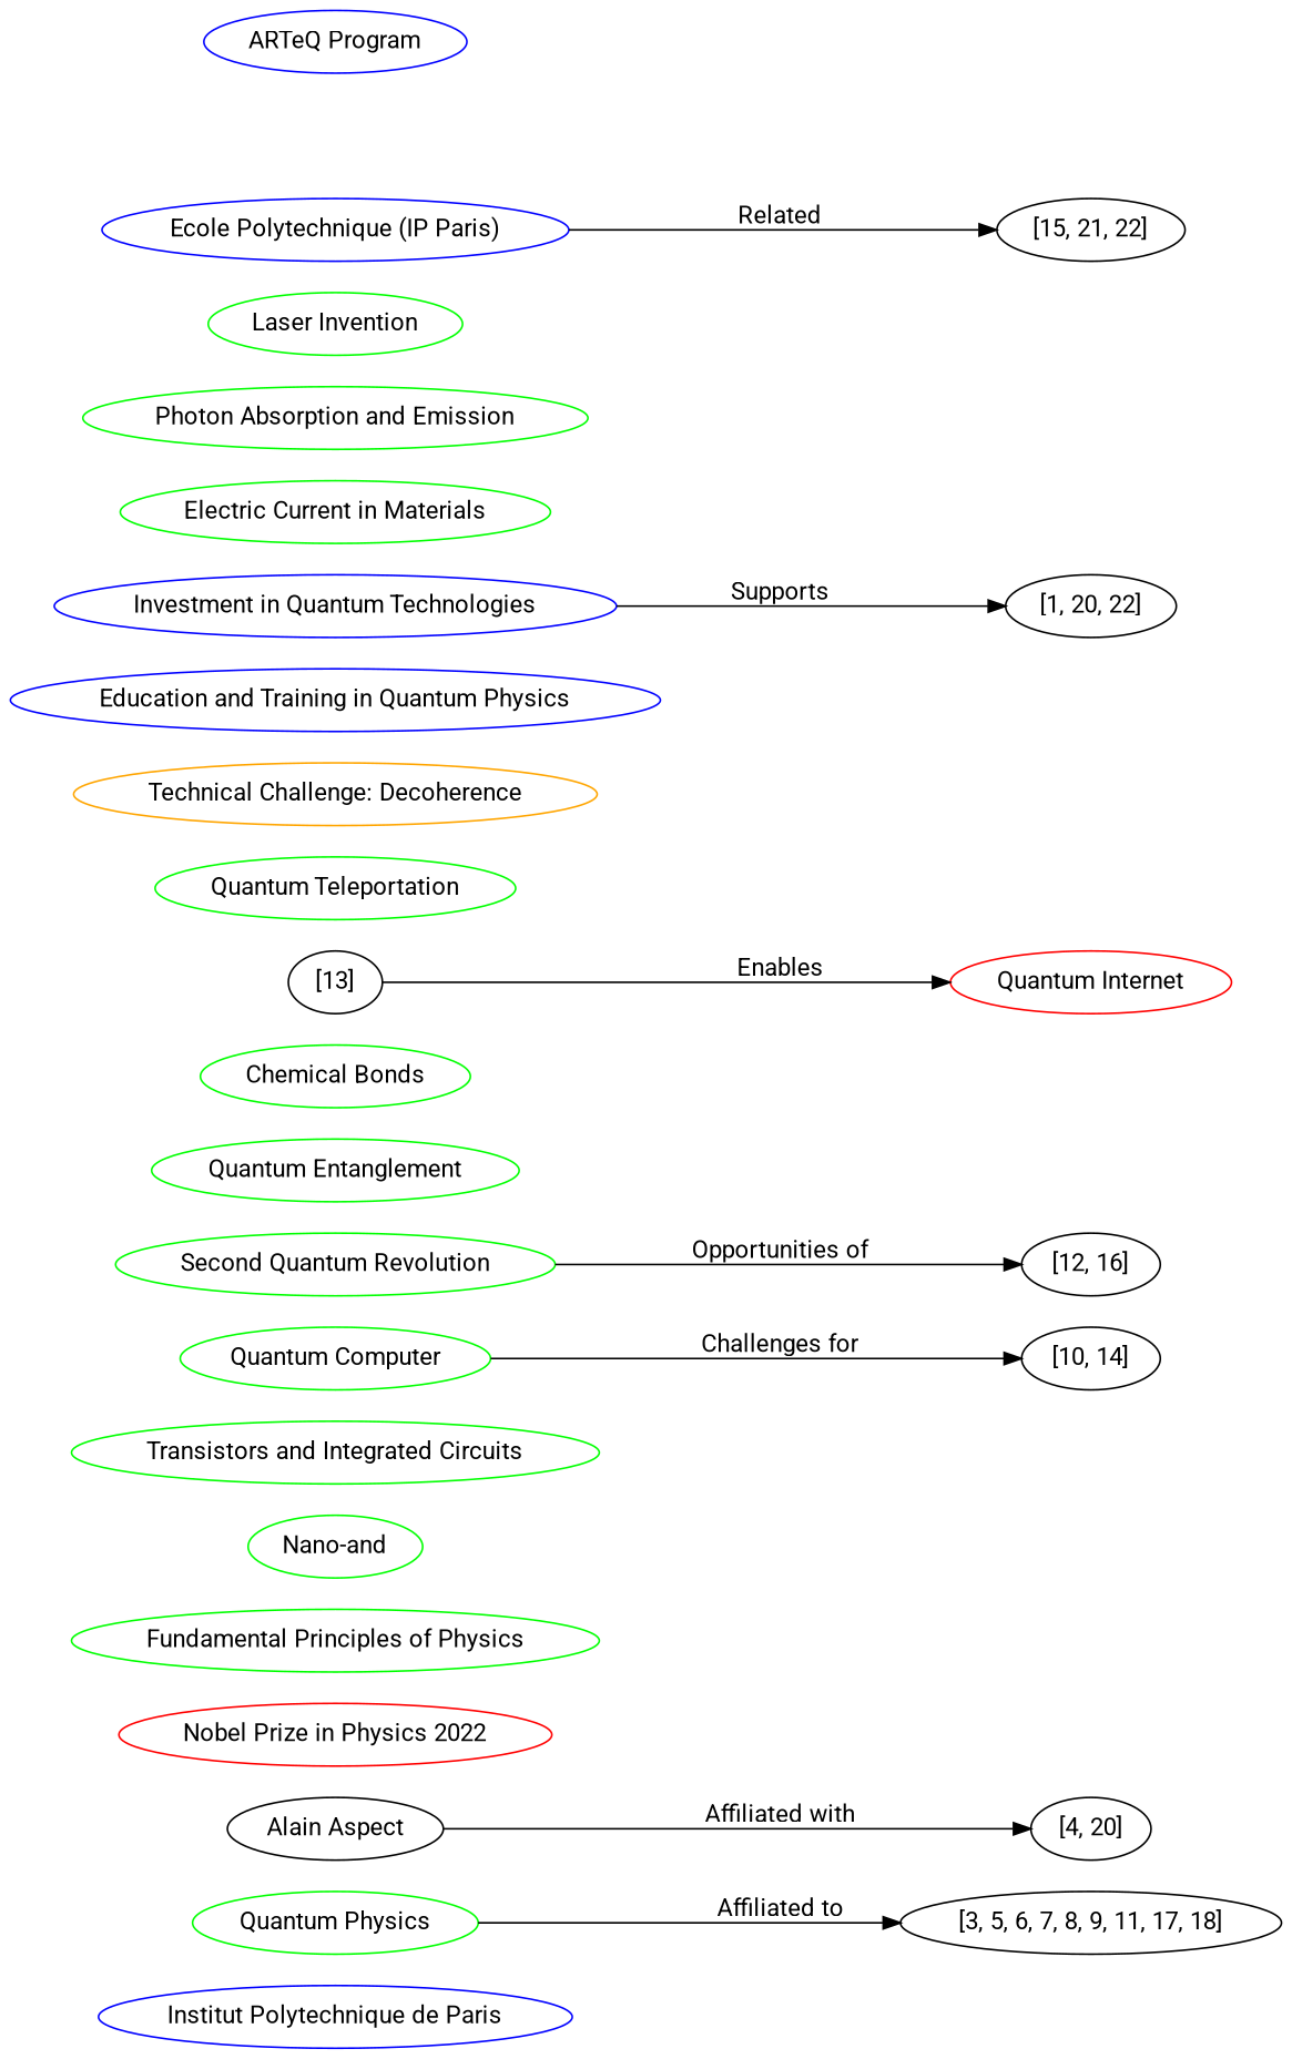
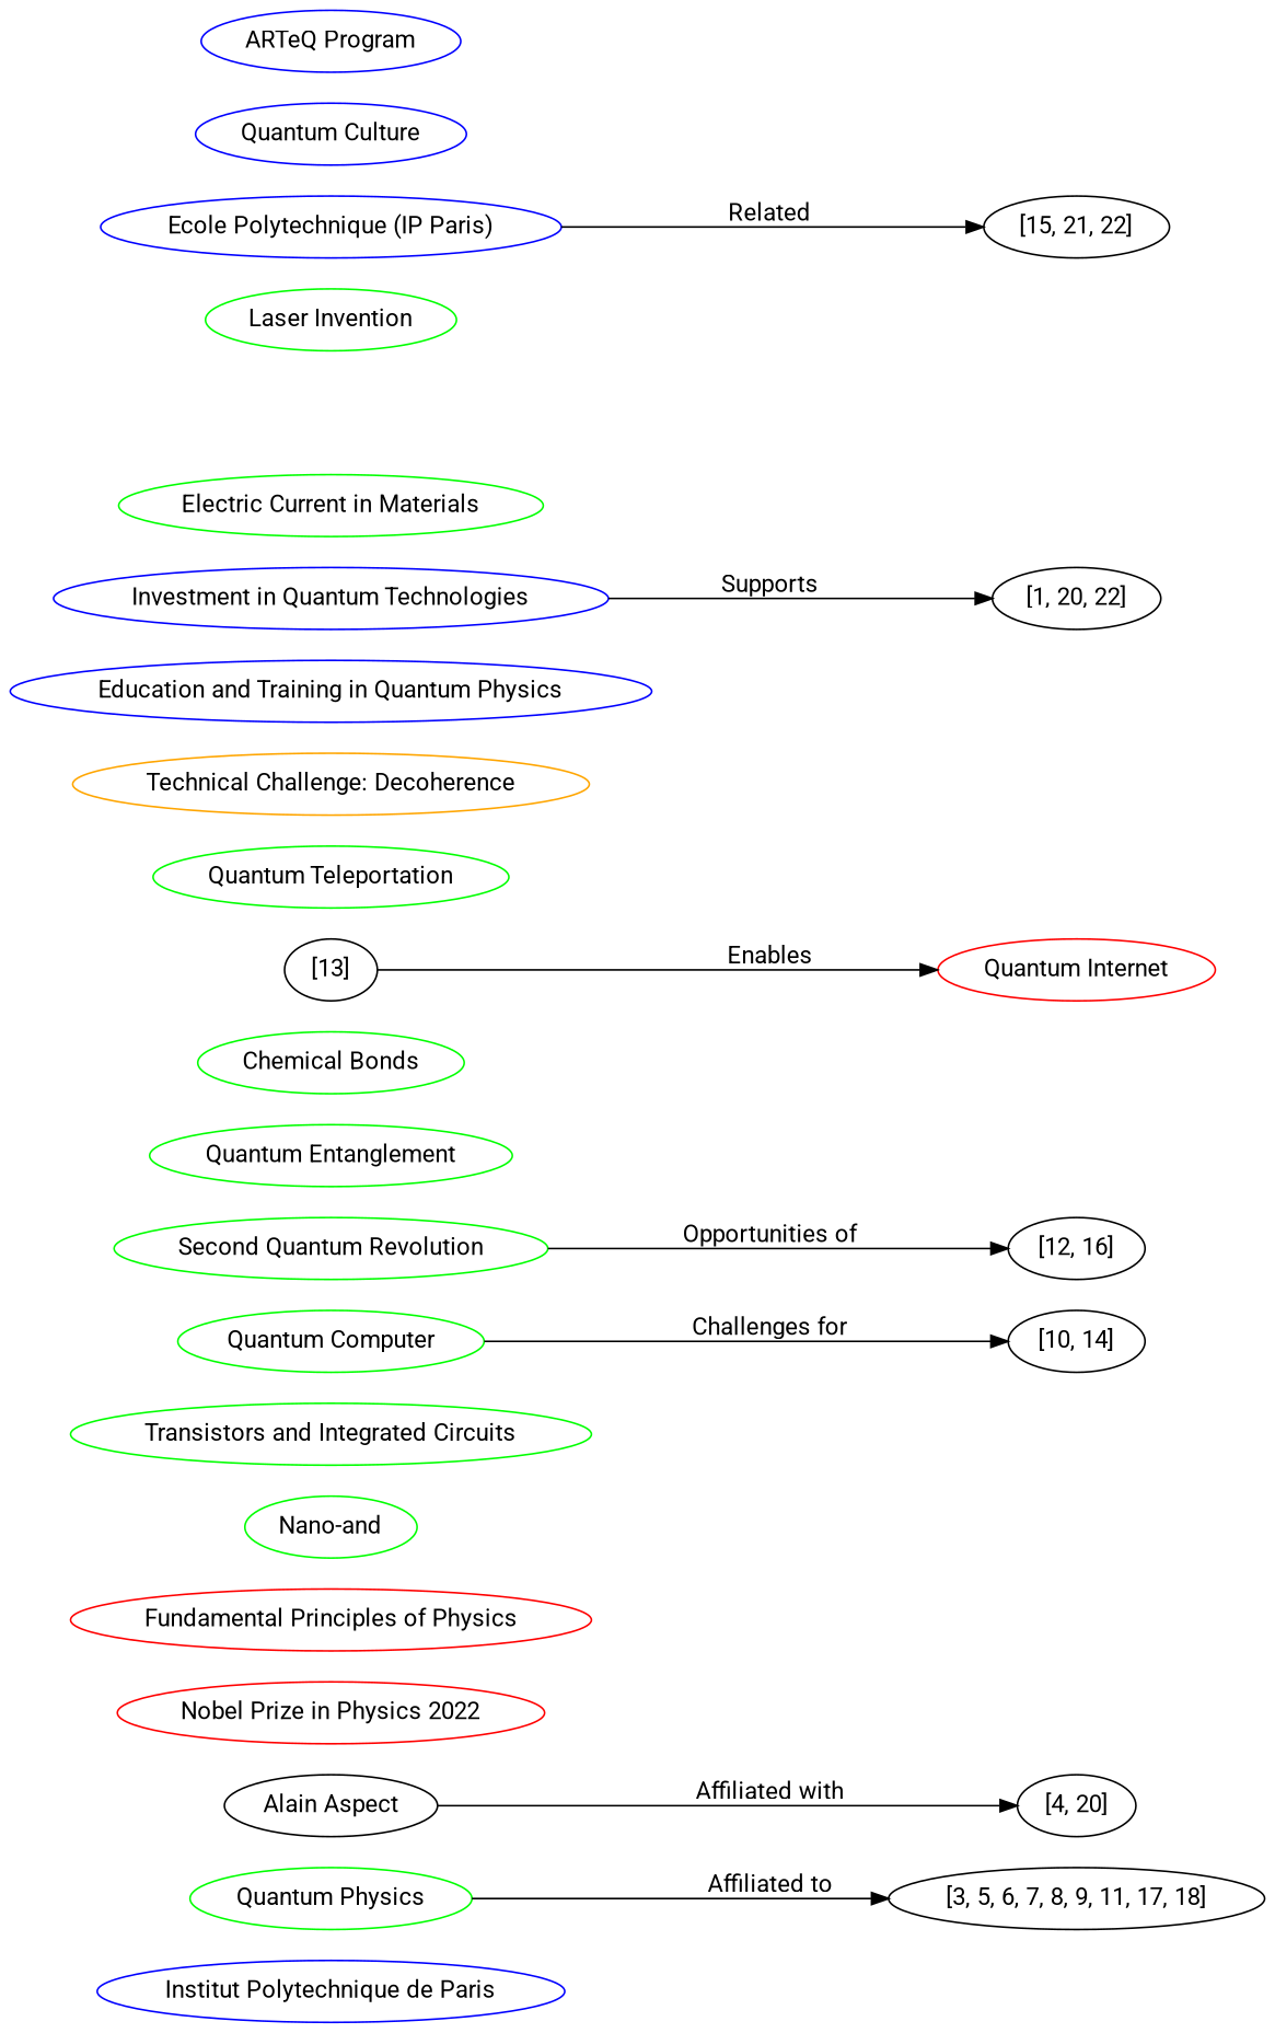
  digraph {
    fontname=Roboto
    rankdir=LR
    node [color=green fontname=Roboto]
    edge [color=black fontname=Roboto]
    n1 [color=blue label="Institut Polytechnique de Paris"]
    n2 [label="Quantum Physics"]
    "[3, 5, 6, 7, 8, 9, 11, 17, 18]" [color=""]
    n4 [color=black label="Alain Aspect"]
    "[4, 20]" [color=""]
    n6 [color=red label="Nobel Prize in Physics 2022"]
-   n7 [label="Fundamental Principles of Physics"]
+   n7 [color=red label="Fundamental Principles of Physics"]
    n8 [label="Nano-and"]
    n9 [label="Transistors and Integrated Circuits"]
    n10 [label="Quantum Computer"]
    "[10, 14]" [color=""]
    n12 [label="Second Quantum Revolution"]
    "[12, 16]" [color=""]
    n14 [label="Quantum Entanglement"]
    n15 [label="Chemical Bonds"]
    n16 [color=red label="Quantum Internet"]
    "[13]" [color=""]
    n18 [label="Quantum Teleportation"]
    n19 [color=orange label="Technical Challenge: Decoherence"]
    n20 [color=blue label="Education and Training in Quantum Physics"]
    n21 [color=blue label="Investment in Quantum Technologies"]
    "[1, 20, 22]" [color=""]
    n23 [label="Electric Current in Materials"]
-   n24 [label="Photon Absorption and Emission"]
    n25 [label="Laser Invention"]
    n26 [color=blue label="Ecole Polytechnique (IP Paris)"]
    "[15, 21, 22]" [color=""]
+   n28 [color=blue label="Quantum Culture"]
    n29 [color=blue label="ARTeQ Program"]
    n2 -> "[3, 5, 6, 7, 8, 9, 11, 17, 18]" [label="Affiliated to"]
    n4 -> "[4, 20]" [label="Affiliated with"]
    n10 -> "[10, 14]" [label="Challenges for"]
    n12 -> "[12, 16]" [label="Opportunities of"]
    "[13]" -> n16 [label=Enables]
    n21 -> "[1, 20, 22]" [label=Supports]
    n26 -> "[15, 21, 22]" [label=Related]
  }
